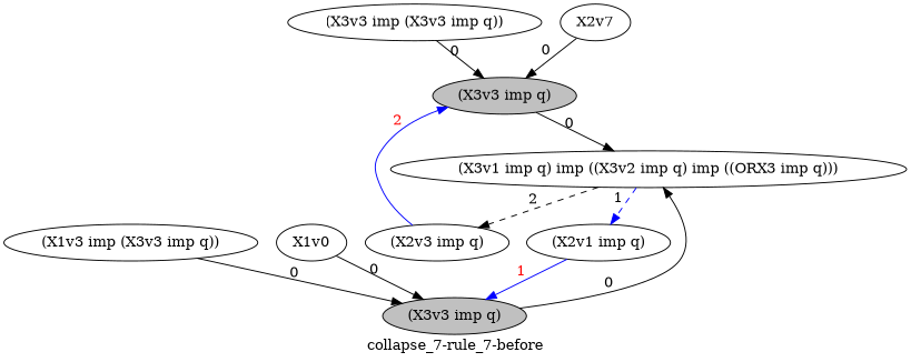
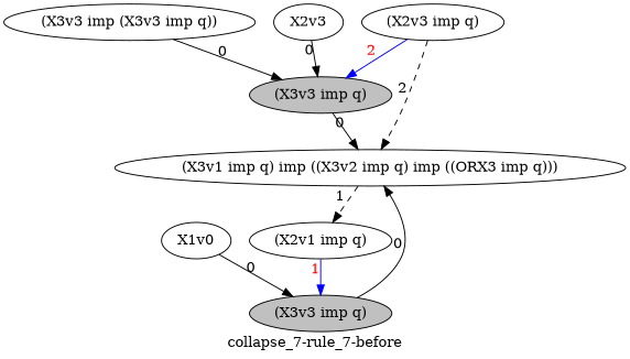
  strict digraph {
    collapsed_nodes="['32', '99']"
    label="collapse_7-rule_7-before"
    node [ancestor_target=False formula="(X3v3 imp q)" hypothesis=False]
    edge [ancestor=False xlabel=0]
    n1 [ancestor_target=True fillcolor=grey label="(X3v3 imp q)" style=filled]
    n2 [ancestor_target=True formula="(X3v1 imp q) imp ((X3v2 imp q) imp ((ORX3 imp q)))" label="(X3v1 imp q) imp ((X3v2 imp q) imp ((ORX3 imp q)))"]
    n3 [formula="(X2v3 imp q)" label="(X2v3 imp q)"]
    n4 [formula="(X2v1 imp q)" label="(X2v1 imp q)"]
    n5 [ancestor_target=True fillcolor=grey label="(X3v3 imp q)" style=filled]
    n6 [formula="(X2v3 imp (X3v3 imp q))" label="(X3v3 imp (X3v3 imp q))"]
-   n7 [formula=X2v3 label=X2v7]
-   n8 [formula="(X1v3 imp (X3v3 imp q))" label="(X1v3 imp (X3v3 imp q))"]
+   n7 [formula=X2v3 label=X2v3]
    n9 [formula=X1v3 label=X1v0]
    n1 -> n2 [dependencies=00010000000000000000000000000000000010000000000000000000]
-   n2 -> n3 [composed=True style=dashed xlabel=2 ancestor=""]
-   n2 -> n4 [composed=True style=dashed xlabel=1 color=blue ancestor=""]
+   n3 -> n2 [composed=True style=dashed xlabel=2 ancestor=""]
+   n2 -> n4 [composed=True style=dashed xlabel=1 ancestor=""]
    n3 -> n1 [ancestor=True color=blue fontcolor=red path=2 xlabel=2]
    n4 -> n5 [ancestor=True color=blue fontcolor=red path=1 xlabel=1]
    n5 -> n2 [dependencies=00000000000000000000001000000000000000000100000000000000]
    n6 -> n1 [dependencies=00000000000000000000000000000000000010000000000000000000]
    n7 -> n1 [dependencies=00010000000000000000000000000000000000000000000000000000]
-   n8 -> n5 [dependencies=00000000000000000000000000000000000000000100000000000000]
    n9 -> n5 [dependencies=00000000000000000000001000000000000000000000000000000000]
  }
